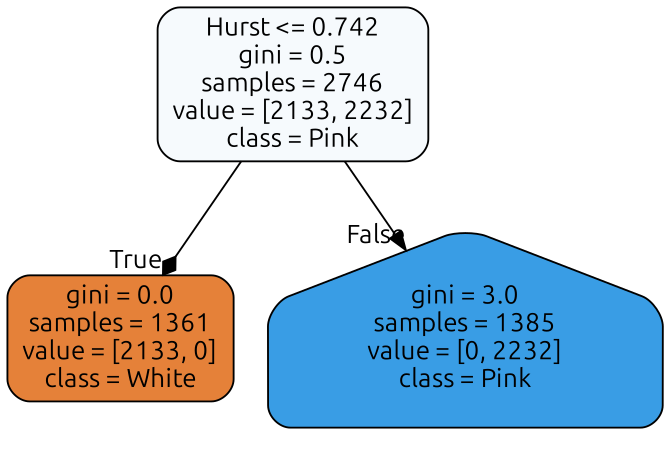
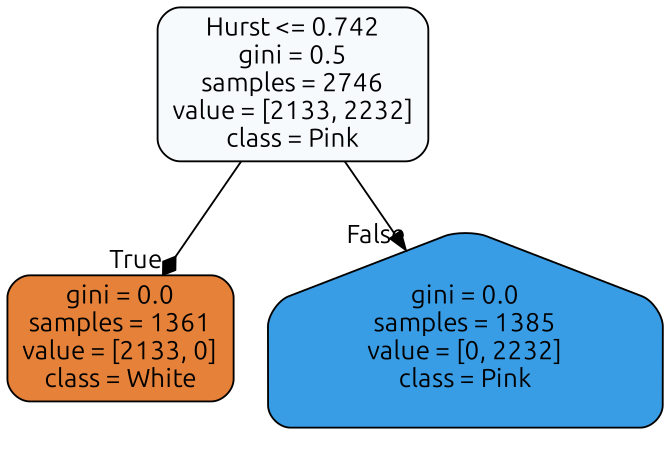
  digraph {
    fontname=Ubuntu
    node [color=black fontname=Ubuntu shape=box style="filled, rounded"]
    edge [fontname=Ubuntu labeldistance=2.5]
    n1 [fillcolor="#399de50b" label="Hurst <= 0.742\ngini = 0.5\nsamples = 2746\nvalue = [2133, 2232]\nclass = Pink"]
    n2 [fillcolor="#e58139ff" label="gini = 0.0\nsamples = 1361\nvalue = [2133, 0]\nclass = White"]
-   n3 [fillcolor="#399de5ff" label="gini = 3.0\nsamples = 1385\nvalue = [0, 2232]\nclass = Pink" shape=house]
+   n3 [fillcolor="#399de5ff" label="gini = 0.0\nsamples = 1385\nvalue = [0, 2232]\nclass = Pink" shape=house]
    n1 -> n2 [headlabel=True labelangle=45 arrowhead=diamond]
    n1 -> n3 [headlabel=False labelangle=-45 arrowhead=normal]
  }
